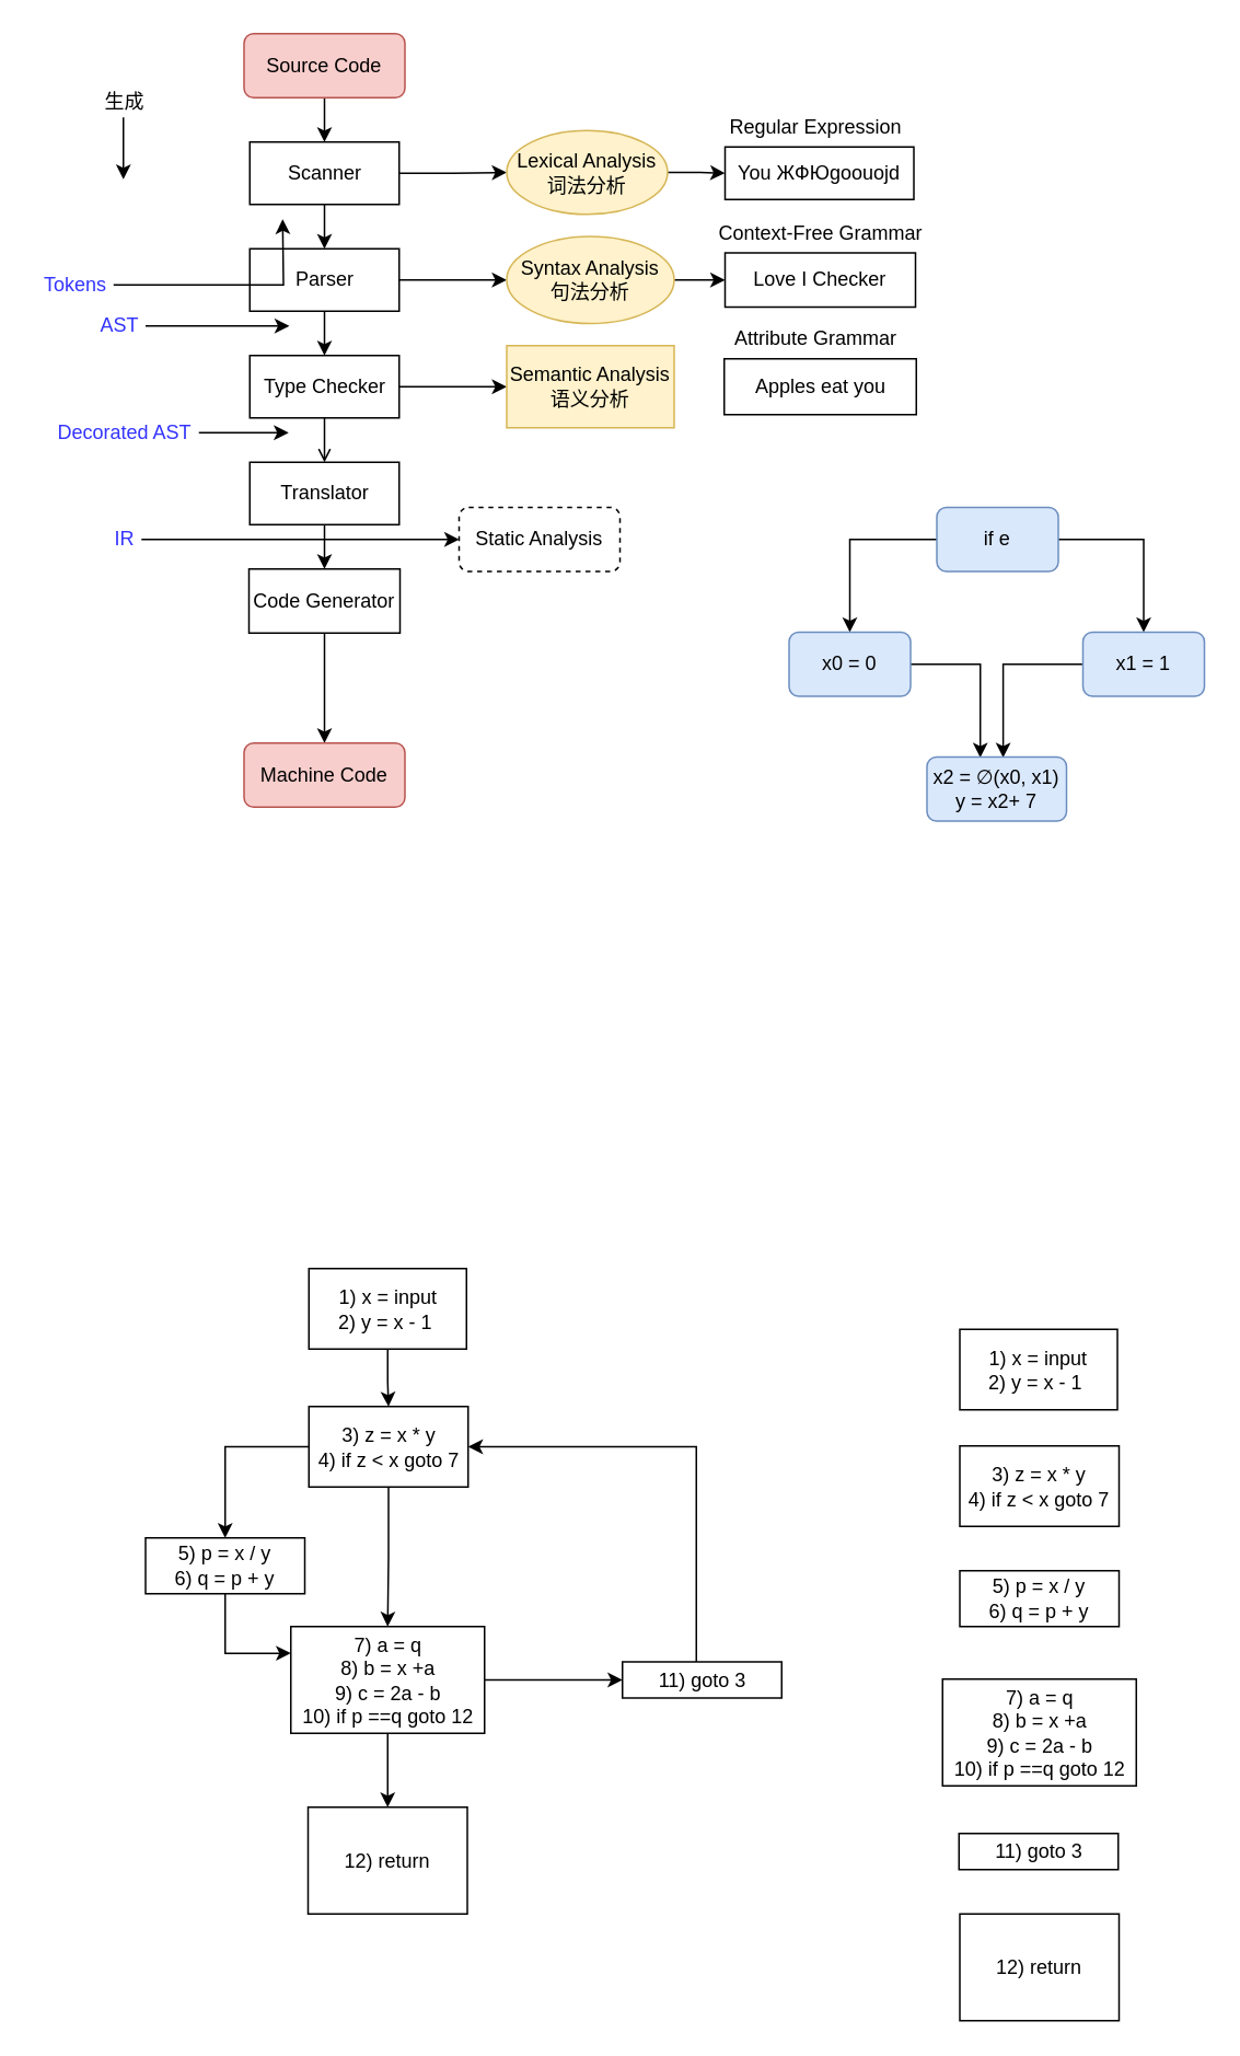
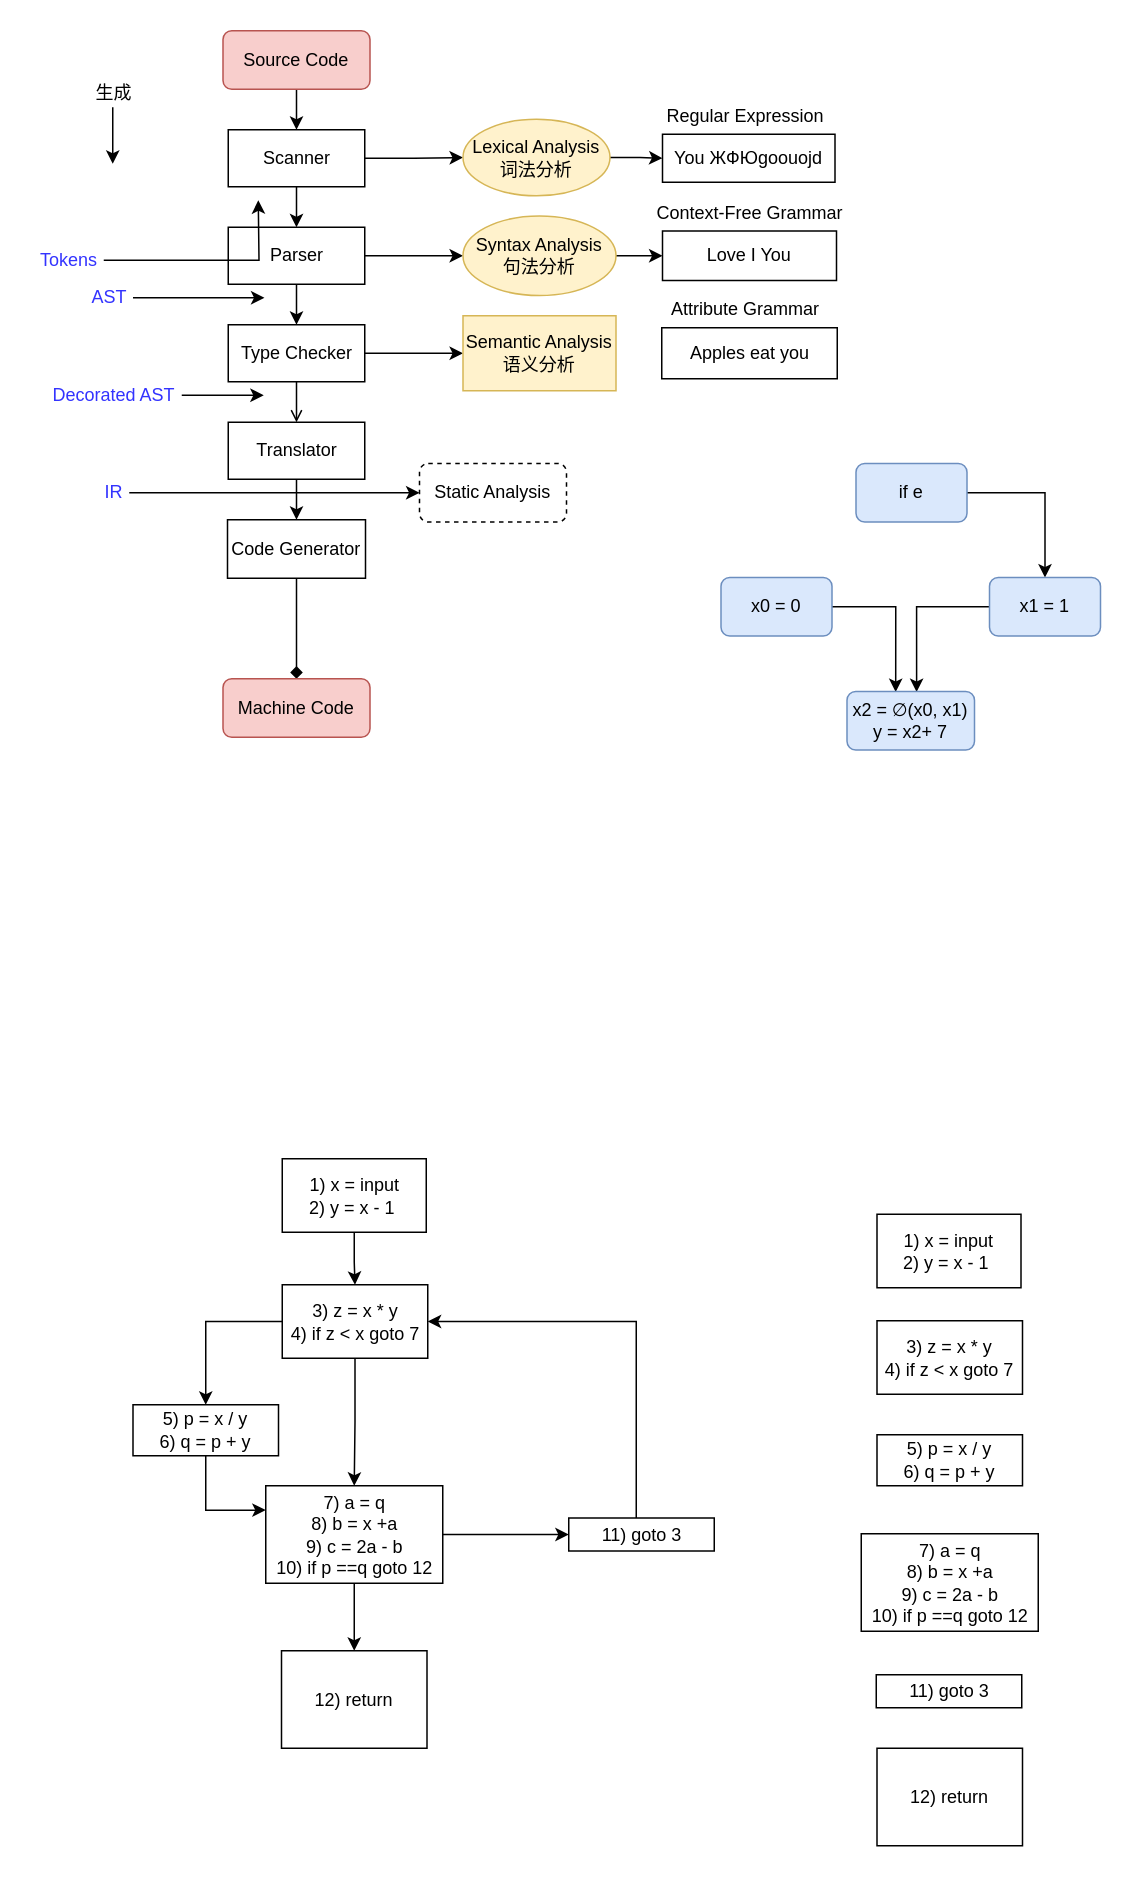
  <mxCell id="0" />
  <mxCell id="1" parent="0" />
  <mxCell id="2" style="edgeStyle=orthogonalEdgeStyle;rounded=0;orthogonalLoop=1;jettySize=auto;html=1;" parent="1" source="3" target="6" edge="1"><mxGeometry relative="1" as="geometry" /></mxCell>
  <mxCell id="3" value="Source Code" style="rounded=1;whiteSpace=wrap;html=1;fillColor=#f8cecc;strokeColor=#b85450;" parent="1" vertex="1"><mxGeometry x="148" y="20" width="98" height="39" as="geometry" /></mxCell>
  <mxCell id="4" style="edgeStyle=orthogonalEdgeStyle;rounded=0;orthogonalLoop=1;jettySize=auto;html=1;" parent="1" source="6" target="9" edge="1"><mxGeometry relative="1" as="geometry" /></mxCell>
  <mxCell id="5" value="" style="edgeStyle=orthogonalEdgeStyle;rounded=0;orthogonalLoop=1;jettySize=auto;html=1;" parent="1" source="6" target="20" edge="1"><mxGeometry relative="1" as="geometry" /></mxCell>
  <mxCell id="6" value="Scanner" style="rounded=0;whiteSpace=wrap;html=1;" parent="1" vertex="1"><mxGeometry x="151.5" y="86" width="91" height="38" as="geometry" /></mxCell>
  <mxCell id="7" style="edgeStyle=orthogonalEdgeStyle;rounded=0;orthogonalLoop=1;jettySize=auto;html=1;entryX=0.5;entryY=0;entryDx=0;entryDy=0;" parent="1" source="9" target="12" edge="1"><mxGeometry relative="1" as="geometry" /></mxCell>
  <mxCell id="8" value="" style="edgeStyle=orthogonalEdgeStyle;rounded=0;orthogonalLoop=1;jettySize=auto;html=1;" parent="1" source="9" target="22" edge="1"><mxGeometry relative="1" as="geometry" /></mxCell>
  <mxCell id="9" value="Parser" style="rounded=0;whiteSpace=wrap;html=1;" parent="1" vertex="1"><mxGeometry x="151.5" y="151" width="91" height="38" as="geometry" /></mxCell>
  <mxCell id="10" style="edgeStyle=orthogonalEdgeStyle;rounded=0;orthogonalLoop=1;jettySize=auto;html=1;entryX=0.5;entryY=0;entryDx=0;entryDy=0;endArrow=open;" parent="1" source="12" target="28" edge="1"><mxGeometry relative="1" as="geometry" /></mxCell>
  <mxCell id="11" value="" style="edgeStyle=orthogonalEdgeStyle;rounded=0;orthogonalLoop=1;jettySize=auto;html=1;" parent="1" source="12" target="29" edge="1"><mxGeometry relative="1" as="geometry" /></mxCell>
  <mxCell id="12" value="Type Checker" style="rounded=0;whiteSpace=wrap;html=1;" parent="1" vertex="1"><mxGeometry x="151.5" y="216" width="91" height="38" as="geometry" /></mxCell>
  <mxCell id="13" style="edgeStyle=orthogonalEdgeStyle;rounded=0;orthogonalLoop=1;jettySize=auto;html=1;" parent="1" source="14" edge="1"><mxGeometry relative="1" as="geometry"><mxPoint x="171.514" y="133" as="targetPoint" /></mxGeometry></mxCell>
  <mxCell id="14" value="Tokens" style="text;html=1;align=center;verticalAlign=middle;resizable=0;points=[];autosize=1;strokeColor=none;fillColor=none;fontColor=#3333FF;" parent="1" vertex="1"><mxGeometry x="20.5" y="164" width="48" height="18" as="geometry" /></mxCell>
  <mxCell id="15" style="edgeStyle=orthogonalEdgeStyle;rounded=0;orthogonalLoop=1;jettySize=auto;html=1;" parent="1" source="16" edge="1"><mxGeometry relative="1" as="geometry"><mxPoint x="175.629" y="198" as="targetPoint" /></mxGeometry></mxCell>
  <mxCell id="16" value="AST" style="text;html=1;align=center;verticalAlign=middle;resizable=0;points=[];autosize=1;strokeColor=none;fillColor=none;fontColor=#3333FF;" parent="1" vertex="1"><mxGeometry x="55" y="189" width="33" height="18" as="geometry" /></mxCell>
  <mxCell id="17" style="edgeStyle=orthogonalEdgeStyle;rounded=0;orthogonalLoop=1;jettySize=auto;html=1;" parent="1" source="18" edge="1"><mxGeometry relative="1" as="geometry"><mxPoint x="175.171" y="263" as="targetPoint" /></mxGeometry></mxCell>
  <mxCell id="18" value="Decorated AST" style="text;html=1;align=center;verticalAlign=middle;resizable=0;points=[];autosize=1;strokeColor=none;fillColor=none;fontColor=#3333FF;" parent="1" vertex="1"><mxGeometry x="28.5" y="254" width="92" height="18" as="geometry" /></mxCell>
  <mxCell id="19" value="" style="edgeStyle=orthogonalEdgeStyle;rounded=0;orthogonalLoop=1;jettySize=auto;html=1;" parent="1" source="20" target="23" edge="1"><mxGeometry relative="1" as="geometry" /></mxCell>
  <mxCell id="20" value="Lexical Analysis&lt;br&gt;词法分析" style="ellipse;whiteSpace=wrap;html=1;rounded=0;fillColor=#fff2cc;strokeColor=#d6b656;" parent="1" vertex="1"><mxGeometry x="308" y="79" width="98" height="51" as="geometry" /></mxCell>
  <mxCell id="21" value="" style="edgeStyle=orthogonalEdgeStyle;rounded=0;orthogonalLoop=1;jettySize=auto;html=1;" parent="1" source="22" target="24" edge="1"><mxGeometry relative="1" as="geometry" /></mxCell>
  <mxCell id="22" value="Syntax Analysis&lt;br&gt;句法分析" style="ellipse;whiteSpace=wrap;html=1;rounded=0;fillColor=#fff2cc;strokeColor=#d6b656;" parent="1" vertex="1"><mxGeometry x="308" y="143.5" width="102" height="53" as="geometry" /></mxCell>
  <mxCell id="23" value="You&amp;nbsp;ЖФЮgoouojd" style="whiteSpace=wrap;html=1;rounded=0;" parent="1" vertex="1"><mxGeometry x="441" y="89" width="115" height="32" as="geometry" /></mxCell>
- <mxCell id="24" value="Love I Checker" style="whiteSpace=wrap;html=1;rounded=0;" parent="1" vertex="1"><mxGeometry x="441" y="153.5" width="116" height="33" as="geometry" /></mxCell>
+ <mxCell id="24" value="Love I You" style="whiteSpace=wrap;html=1;rounded=0;" parent="1" vertex="1"><mxGeometry x="441" y="153.5" width="116" height="33" as="geometry" /></mxCell>
  <mxCell id="25" style="edgeStyle=orthogonalEdgeStyle;rounded=0;orthogonalLoop=1;jettySize=auto;html=1;" parent="1" source="26" edge="1"><mxGeometry relative="1" as="geometry"><mxPoint x="74.5" y="108.657" as="targetPoint" /></mxGeometry></mxCell>
  <mxCell id="26" value="生成" style="text;html=1;align=center;verticalAlign=middle;resizable=0;points=[];autosize=1;strokeColor=none;fillColor=none;" parent="1" vertex="1"><mxGeometry x="57.5" y="53" width="34" height="18" as="geometry" /></mxCell>
  <mxCell id="27" value="" style="edgeStyle=orthogonalEdgeStyle;rounded=0;orthogonalLoop=1;jettySize=auto;html=1;" parent="1" source="28" target="35" edge="1"><mxGeometry relative="1" as="geometry" /></mxCell>
  <mxCell id="28" value="Translator" style="rounded=0;whiteSpace=wrap;html=1;" parent="1" vertex="1"><mxGeometry x="151.5" y="281" width="91" height="38" as="geometry" /></mxCell>
  <mxCell id="29" value="&lt;font color=&quot;#000000&quot;&gt;Semantic Analysis&lt;br&gt;语义分析&lt;/font&gt;" style="whiteSpace=wrap;html=1;fillColor=#fff2cc;strokeColor=#d6b656;rounded=0;" parent="1" vertex="1"><mxGeometry x="308" y="210" width="102" height="50" as="geometry" /></mxCell>
  <mxCell id="30" value="Regular Expression" style="text;html=1;align=center;verticalAlign=middle;resizable=0;points=[];autosize=1;strokeColor=none;fillColor=none;" parent="1" vertex="1"><mxGeometry x="438" y="68" width="115" height="18" as="geometry" /></mxCell>
  <mxCell id="31" value="Context-Free Grammar" style="text;html=1;align=center;verticalAlign=middle;resizable=0;points=[];autosize=1;strokeColor=none;fillColor=none;" parent="1" vertex="1"><mxGeometry x="432" y="133" width="134" height="18" as="geometry" /></mxCell>
  <mxCell id="32" value="Apples eat you" style="whiteSpace=wrap;html=1;rounded=0;" parent="1" vertex="1"><mxGeometry x="440.5" y="218" width="117" height="34" as="geometry" /></mxCell>
  <mxCell id="33" value="Attribute Grammar" style="text;html=1;align=center;verticalAlign=middle;resizable=0;points=[];autosize=1;strokeColor=none;fillColor=none;" parent="1" vertex="1"><mxGeometry x="441.5" y="196.5" width="108" height="18" as="geometry" /></mxCell>
- <mxCell id="34" style="edgeStyle=orthogonalEdgeStyle;rounded=0;orthogonalLoop=1;jettySize=auto;html=1;entryX=0.5;entryY=0;entryDx=0;entryDy=0;" parent="1" source="35" target="39" edge="1"><mxGeometry relative="1" as="geometry" /></mxCell>
+ <mxCell id="34" style="edgeStyle=orthogonalEdgeStyle;rounded=0;orthogonalLoop=1;jettySize=auto;html=1;entryX=0.5;entryY=0;entryDx=0;entryDy=0;endArrow=diamond;" parent="1" source="35" target="39" edge="1"><mxGeometry relative="1" as="geometry" /></mxCell>
  <mxCell id="35" value="Code Generator" style="whiteSpace=wrap;html=1;rounded=0;" parent="1" vertex="1"><mxGeometry x="151" y="346" width="92" height="39" as="geometry" /></mxCell>
  <mxCell id="36" style="edgeStyle=orthogonalEdgeStyle;rounded=0;orthogonalLoop=1;jettySize=auto;html=1;entryX=0;entryY=0.5;entryDx=0;entryDy=0;" parent="1" source="37" target="38" edge="1"><mxGeometry relative="1" as="geometry"><mxPoint x="285" y="328" as="targetPoint" /></mxGeometry></mxCell>
  <mxCell id="37" value="IR" style="text;html=1;align=center;verticalAlign=middle;resizable=0;points=[];autosize=1;strokeColor=none;fillColor=none;fontColor=#3333FF;" parent="1" vertex="1"><mxGeometry x="63.5" y="319" width="22" height="18" as="geometry" /></mxCell>
  <mxCell id="38" value="Static Analysis" style="rounded=1;whiteSpace=wrap;html=1;dashed=1;" parent="1" vertex="1"><mxGeometry x="279" y="308.5" width="98" height="39" as="geometry" /></mxCell>
  <mxCell id="39" value="Machine Code" style="rounded=1;whiteSpace=wrap;html=1;fillColor=#f8cecc;strokeColor=#b85450;" parent="1" vertex="1"><mxGeometry x="148" y="452" width="98" height="39" as="geometry" /></mxCell>
- <mxCell id="40" style="edgeStyle=orthogonalEdgeStyle;rounded=0;orthogonalLoop=1;jettySize=auto;html=1;entryX=0.5;entryY=0;entryDx=0;entryDy=0;" parent="1" source="42" target="44" edge="1"><mxGeometry relative="1" as="geometry"><mxPoint x="541.64" y="384.06" as="targetPoint" /></mxGeometry></mxCell>
  <mxCell id="41" style="edgeStyle=orthogonalEdgeStyle;rounded=0;orthogonalLoop=1;jettySize=auto;html=1;entryX=0.5;entryY=0;entryDx=0;entryDy=0;" parent="1" source="42" target="46" edge="1"><mxGeometry relative="1" as="geometry"><mxPoint x="668.68" y="380.22" as="targetPoint" /></mxGeometry></mxCell>
  <mxCell id="42" value="if e" style="rounded=1;whiteSpace=wrap;html=1;fillColor=#dae8fc;strokeColor=#6c8ebf;" parent="1" vertex="1"><mxGeometry x="570" y="308.5" width="74" height="39" as="geometry" /></mxCell>
  <mxCell id="43" style="edgeStyle=orthogonalEdgeStyle;rounded=0;orthogonalLoop=1;jettySize=auto;html=1;entryX=0.382;entryY=0.009;entryDx=0;entryDy=0;entryPerimeter=0;" parent="1" source="44" target="47" edge="1"><mxGeometry relative="1" as="geometry"><mxPoint x="598.28" y="461.82" as="targetPoint" /></mxGeometry></mxCell>
  <mxCell id="44" value="x0 = 0" style="rounded=1;whiteSpace=wrap;html=1;fillColor=#dae8fc;strokeColor=#6c8ebf;" parent="1" vertex="1"><mxGeometry x="480" y="384.5" width="74" height="39" as="geometry" /></mxCell>
  <mxCell id="45" style="edgeStyle=orthogonalEdgeStyle;rounded=0;orthogonalLoop=1;jettySize=auto;html=1;entryX=0.546;entryY=0.009;entryDx=0;entryDy=0;entryPerimeter=0;" parent="1" source="46" target="47" edge="1"><mxGeometry relative="1" as="geometry"><mxPoint x="611" y="448.5" as="targetPoint" /></mxGeometry></mxCell>
  <mxCell id="46" value="x1 = 1" style="rounded=1;whiteSpace=wrap;html=1;fillColor=#dae8fc;strokeColor=#6c8ebf;" parent="1" vertex="1"><mxGeometry x="659" y="384.5" width="74" height="39" as="geometry" /></mxCell>
  <mxCell id="47" value="x2 = ∅(x0, x1)&lt;br&gt;y = x2+ 7" style="rounded=1;whiteSpace=wrap;html=1;fillColor=#dae8fc;strokeColor=#6c8ebf;" parent="1" vertex="1"><mxGeometry x="564" y="460.5" width="85" height="39" as="geometry" /></mxCell>
  <mxCell id="48" style="edgeStyle=orthogonalEdgeStyle;rounded=0;orthogonalLoop=1;jettySize=auto;html=1;entryX=0.5;entryY=0;entryDx=0;entryDy=0;" parent="1" source="49" target="52" edge="1"><mxGeometry relative="1" as="geometry" /></mxCell>
  <mxCell id="49" value="1) x = input&lt;br&gt;2) y = x - 1&amp;nbsp;" style="whiteSpace=wrap;html=1;" parent="1" vertex="1"><mxGeometry x="187.5" y="772" width="96" height="49" as="geometry" /></mxCell>
  <mxCell id="50" style="edgeStyle=orthogonalEdgeStyle;rounded=0;orthogonalLoop=1;jettySize=auto;html=1;entryX=0.5;entryY=0;entryDx=0;entryDy=0;" parent="1" source="52" target="60" edge="1"><mxGeometry relative="1" as="geometry" /></mxCell>
  <mxCell id="51" style="edgeStyle=orthogonalEdgeStyle;rounded=0;orthogonalLoop=1;jettySize=auto;html=1;entryX=0.5;entryY=0;entryDx=0;entryDy=0;" parent="1" source="52" target="55" edge="1"><mxGeometry relative="1" as="geometry" /></mxCell>
  <mxCell id="52" value="3) z = x * y&lt;br&gt;4) if z &amp;lt; x goto 7" style="whiteSpace=wrap;html=1;" parent="1" vertex="1"><mxGeometry x="187.5" y="856" width="97" height="49" as="geometry" /></mxCell>
  <mxCell id="53" style="edgeStyle=orthogonalEdgeStyle;rounded=0;orthogonalLoop=1;jettySize=auto;html=1;entryX=0.5;entryY=0;entryDx=0;entryDy=0;" parent="1" source="55" target="56" edge="1"><mxGeometry relative="1" as="geometry" /></mxCell>
  <mxCell id="54" style="edgeStyle=orthogonalEdgeStyle;rounded=0;orthogonalLoop=1;jettySize=auto;html=1;entryX=0;entryY=0.5;entryDx=0;entryDy=0;" parent="1" source="55" target="58" edge="1"><mxGeometry relative="1" as="geometry" /></mxCell>
  <mxCell id="55" value="7) a = q&lt;br&gt;8) b = x +a&lt;br&gt;9) c = 2a - b&lt;br&gt;10) if p ==q goto 12" style="whiteSpace=wrap;html=1;" parent="1" vertex="1"><mxGeometry x="176.5" y="990" width="118" height="65" as="geometry" /></mxCell>
  <mxCell id="56" value="12) return" style="whiteSpace=wrap;html=1;" parent="1" vertex="1"><mxGeometry x="187" y="1100" width="97" height="65" as="geometry" /></mxCell>
  <mxCell id="57" style="edgeStyle=orthogonalEdgeStyle;rounded=0;orthogonalLoop=1;jettySize=auto;html=1;entryX=1;entryY=0.5;entryDx=0;entryDy=0;" parent="1" source="58" target="52" edge="1"><mxGeometry relative="1" as="geometry"><Array as="points"><mxPoint x="423.5" y="880" /></Array></mxGeometry></mxCell>
  <mxCell id="58" value="11) goto 3" style="whiteSpace=wrap;html=1;" parent="1" vertex="1"><mxGeometry x="378.5" y="1011.5" width="97" height="22" as="geometry" /></mxCell>
  <mxCell id="59" style="edgeStyle=orthogonalEdgeStyle;rounded=0;orthogonalLoop=1;jettySize=auto;html=1;entryX=0;entryY=0.25;entryDx=0;entryDy=0;" parent="1" source="60" target="55" edge="1"><mxGeometry relative="1" as="geometry"><mxPoint x="143.5" y="1038" as="targetPoint" /></mxGeometry></mxCell>
  <mxCell id="60" value="5) p = x / y&lt;br&gt;6) q = p + y" style="whiteSpace=wrap;html=1;" parent="1" vertex="1"><mxGeometry x="88" y="936" width="97" height="34" as="geometry" /></mxCell>
  <mxCell id="61" value="1) x = input&lt;br&gt;2) y = x - 1&amp;nbsp;" style="whiteSpace=wrap;html=1;" vertex="1" parent="1"><mxGeometry x="584" y="809" width="96" height="49" as="geometry" /></mxCell>
  <mxCell id="62" value="3) z = x * y&lt;br&gt;4) if z &amp;lt; x goto 7" style="whiteSpace=wrap;html=1;" vertex="1" parent="1"><mxGeometry x="584" y="880" width="97" height="49" as="geometry" /></mxCell>
  <mxCell id="63" value="5) p = x / y&lt;br&gt;6) q = p + y" style="whiteSpace=wrap;html=1;" vertex="1" parent="1"><mxGeometry x="584" y="956" width="97" height="34" as="geometry" /></mxCell>
  <mxCell id="64" value="7) a = q&lt;br&gt;8) b = x +a&lt;br&gt;9) c = 2a - b&lt;br&gt;10) if p ==q goto 12" style="whiteSpace=wrap;html=1;" vertex="1" parent="1"><mxGeometry x="573.5" y="1022" width="118" height="65" as="geometry" /></mxCell>
  <mxCell id="65" value="11) goto 3" style="whiteSpace=wrap;html=1;" vertex="1" parent="1"><mxGeometry x="583.5" y="1116" width="97" height="22" as="geometry" /></mxCell>
  <mxCell id="66" value="12) return" style="whiteSpace=wrap;html=1;" vertex="1" parent="1"><mxGeometry x="584" y="1165" width="97" height="65" as="geometry" /></mxCell>
